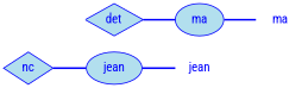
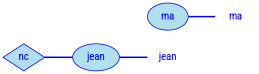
  digraph {
    fontname="Roboto Condensed"
    rankdir=LR
    node [fillcolor=lightblue2 fontcolor=blue fontname="Roboto Condensed" shape=plaintext color=blue style=filled]
    edge [arrowhead=none color=blue fontcolor=blue fontname="Roboto Condensed" minlen=1 style=bold]
    n1 [height=0.50 label=jean width=0.75 color="" style=""]
    n2 [height=0.50 label=jean shape=ellipse width=0.86]
    n3 [height=0.50 label=nc shape=diamond width=0.75]
    n4 [height=0.50 label=ma width=0.75 color="" style=""]
    n5 [height=0.50 label=ma shape=ellipse width=0.75]
-   n6 [height=0.50 label=det shape=diamond width=0.75]
    "mc1s1_P2L1#pos#empty" [color=white fillcolor=white fontcolor=white height=0.06 shape=point width=0.06 style=""]
    n2 -> n1
    n3 -> n2
    n5 -> n4
-   n6 -> n5
-   "mc1s1_P2L1#pos#empty" -> n6 [color=white fontcolor=white shape=none arrowhead="" style=""]
  }
